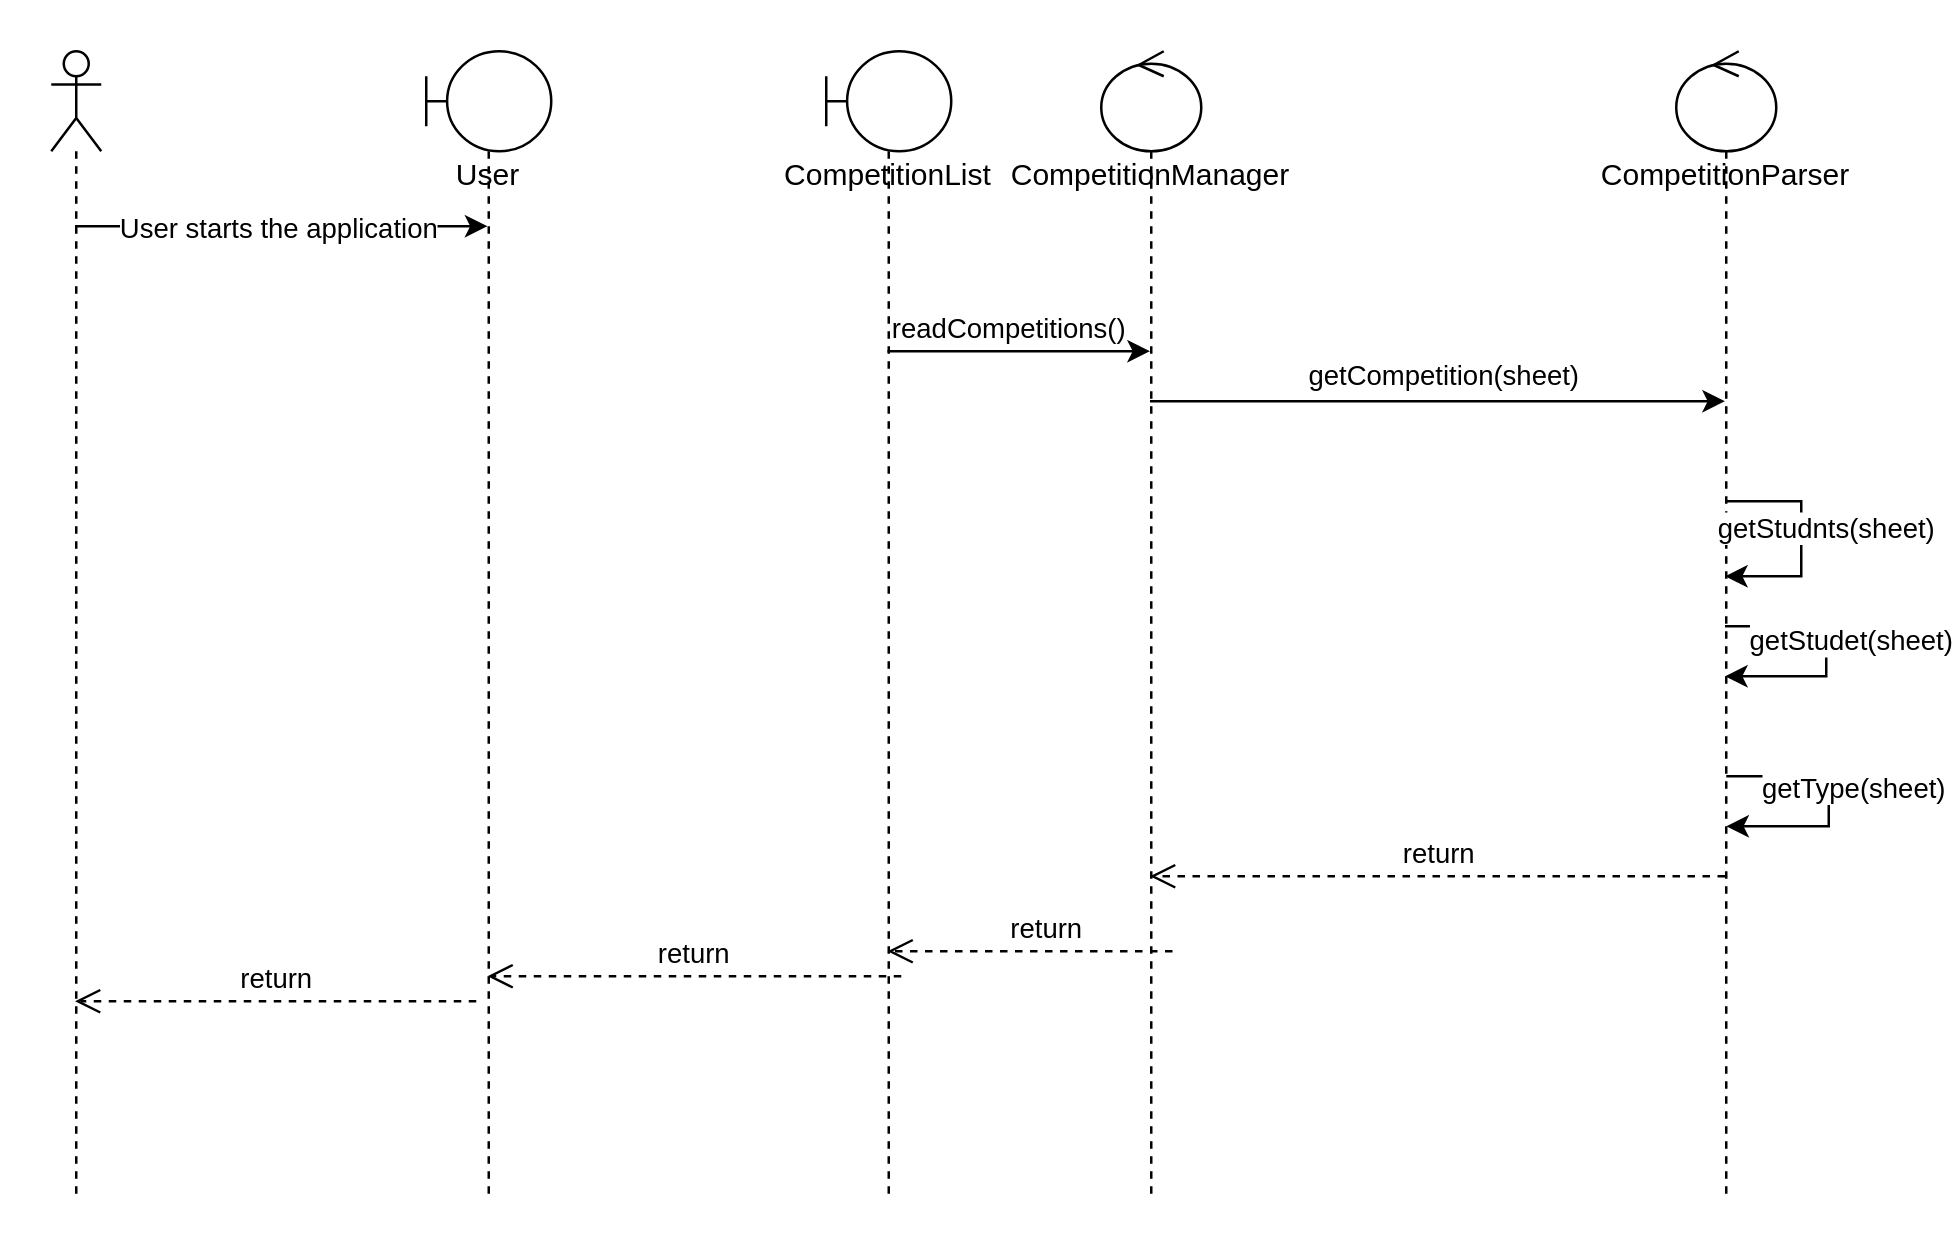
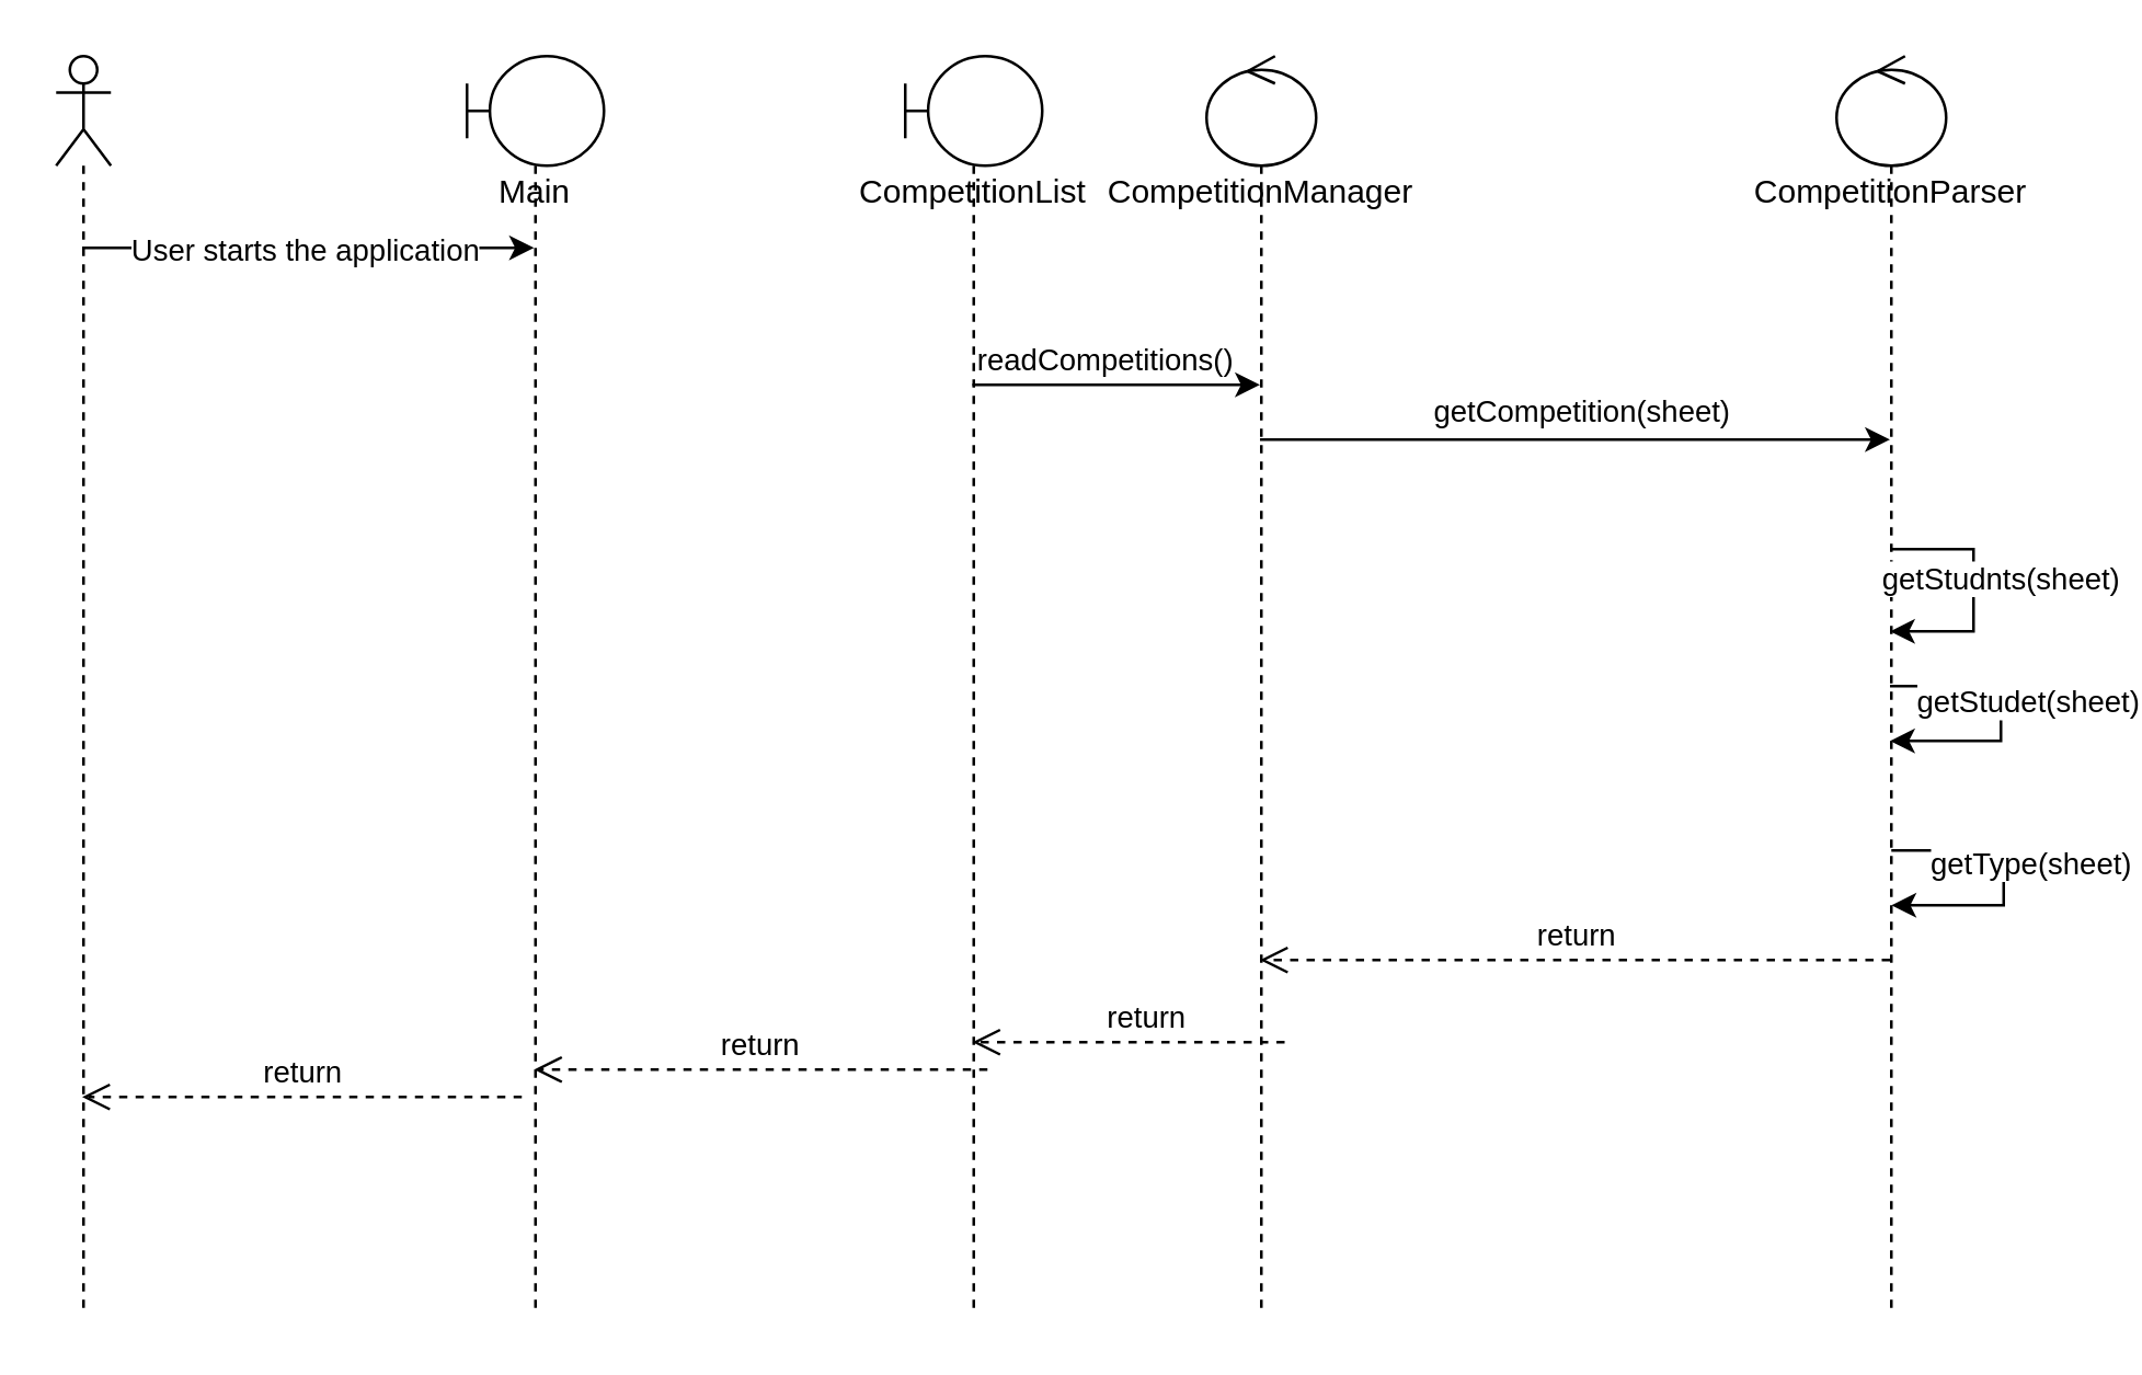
  <mxCell id="0" />
  <mxCell id="1" parent="0" />
  <mxCell id="2" style="edgeStyle=orthogonalEdgeStyle;rounded=0;orthogonalLoop=1;jettySize=auto;html=1;" edge="1" parent="1" source="4" target="5"><mxGeometry relative="1" as="geometry"><Array as="points"><mxPoint x="90" y="90" /><mxPoint x="90" y="90" /></Array></mxGeometry></mxCell>
  <mxCell id="3" value="User starts the application" style="edgeLabel;html=1;align=center;verticalAlign=middle;resizable=0;points=[];" vertex="1" connectable="0" parent="2"><mxGeometry x="-0.226" relative="1" as="geometry"><mxPoint x="17" as="offset" /></mxGeometry></mxCell>
  <mxCell id="4" value="" style="shape=umlLifeline;participant=umlActor;perimeter=lifelinePerimeter;whiteSpace=wrap;html=1;container=1;collapsible=0;recursiveResize=0;verticalAlign=top;spacingTop=36;outlineConnect=0;" vertex="1" parent="1"><mxGeometry x="20" y="20" width="20" height="460" as="geometry" /></mxCell>
- <mxCell id="5" value="User" style="shape=umlLifeline;participant=umlBoundary;perimeter=lifelinePerimeter;whiteSpace=wrap;html=1;container=1;collapsible=0;recursiveResize=0;verticalAlign=top;spacingTop=36;outlineConnect=0;" vertex="1" parent="1"><mxGeometry x="170" y="20" width="50" height="460" as="geometry" /></mxCell>
+ <mxCell id="5" value="Main" style="shape=umlLifeline;participant=umlBoundary;perimeter=lifelinePerimeter;whiteSpace=wrap;html=1;container=1;collapsible=0;recursiveResize=0;verticalAlign=top;spacingTop=36;outlineConnect=0;" vertex="1" parent="1"><mxGeometry x="170" y="20" width="50" height="460" as="geometry" /></mxCell>
  <mxCell id="6" style="edgeStyle=orthogonalEdgeStyle;rounded=0;orthogonalLoop=1;jettySize=auto;html=1;" edge="1" parent="1" source="8" target="10"><mxGeometry relative="1" as="geometry"><Array as="points"><mxPoint x="410" y="140" /><mxPoint x="410" y="140" /></Array></mxGeometry></mxCell>
  <mxCell id="7" value="readCompetitions()" style="edgeLabel;html=1;align=center;verticalAlign=middle;resizable=0;points=[];" vertex="1" connectable="0" parent="6"><mxGeometry x="-0.272" y="2" relative="1" as="geometry"><mxPoint x="10" y="-8" as="offset" /></mxGeometry></mxCell>
  <mxCell id="8" value="CompetitionList" style="shape=umlLifeline;participant=umlBoundary;perimeter=lifelinePerimeter;whiteSpace=wrap;html=1;container=1;collapsible=0;recursiveResize=0;verticalAlign=top;spacingTop=36;outlineConnect=0;" vertex="1" parent="1"><mxGeometry x="330" y="20" width="50" height="460" as="geometry" /></mxCell>
  <mxCell id="9" value="&lt;div&gt;getCompetition(sheet)&lt;/div&gt;" style="edgeStyle=orthogonalEdgeStyle;rounded=0;orthogonalLoop=1;jettySize=auto;html=1;" edge="1" parent="1" source="10" target="11"><mxGeometry x="0.007" y="10" relative="1" as="geometry"><Array as="points"><mxPoint x="550" y="160" /><mxPoint x="550" y="160" /></Array><mxPoint x="1" as="offset" /></mxGeometry></mxCell>
  <mxCell id="10" value="CompetitionManager" style="shape=umlLifeline;participant=umlControl;perimeter=lifelinePerimeter;whiteSpace=wrap;html=1;container=1;collapsible=0;recursiveResize=0;verticalAlign=top;spacingTop=36;outlineConnect=0;" vertex="1" parent="1"><mxGeometry x="440" y="20" width="40" height="460" as="geometry" /></mxCell>
  <mxCell id="11" value="CompetitionParser" style="shape=umlLifeline;participant=umlControl;perimeter=lifelinePerimeter;whiteSpace=wrap;html=1;container=1;collapsible=0;recursiveResize=0;verticalAlign=top;spacingTop=36;outlineConnect=0;" vertex="1" parent="1"><mxGeometry x="670" y="20" width="40" height="460" as="geometry" /></mxCell>
  <mxCell id="12" value="getStudnts(sheet)" style="edgeStyle=orthogonalEdgeStyle;rounded=0;orthogonalLoop=1;jettySize=auto;html=1;" edge="1" parent="1" source="11" target="11"><mxGeometry x="-0.11" y="10" relative="1" as="geometry"><Array as="points"><mxPoint x="720" y="200" /><mxPoint x="720" y="230" /></Array><mxPoint y="1" as="offset" /></mxGeometry></mxCell>
  <mxCell id="13" value="getStudet(sheet)" style="edgeStyle=orthogonalEdgeStyle;rounded=0;orthogonalLoop=1;jettySize=auto;html=1;" edge="1" parent="1" source="11" target="11"><mxGeometry x="-0.11" y="10" relative="1" as="geometry"><mxPoint x="700" y="250" as="sourcePoint" /><mxPoint x="699.5" y="240" as="targetPoint" /><Array as="points"><mxPoint x="730" y="250" /><mxPoint x="730" y="270" /></Array><mxPoint y="1" as="offset" /></mxGeometry></mxCell>
  <mxCell id="14" value="getType(sheet)" style="edgeStyle=orthogonalEdgeStyle;rounded=0;orthogonalLoop=1;jettySize=auto;html=1;" edge="1" parent="1"><mxGeometry x="-0.11" y="10" relative="1" as="geometry"><mxPoint x="690" y="310" as="sourcePoint" /><mxPoint x="690" y="330" as="targetPoint" /><Array as="points"><mxPoint x="731" y="310" /><mxPoint x="731" y="330" /></Array><mxPoint y="1" as="offset" /></mxGeometry></mxCell>
  <mxCell id="15" value="return" style="html=1;verticalAlign=bottom;endArrow=open;dashed=1;endSize=8;rounded=0;" edge="1" parent="1" source="11" target="10"><mxGeometry relative="1" as="geometry"><mxPoint x="490" y="300" as="sourcePoint" /><mxPoint x="410" y="300" as="targetPoint" /><Array as="points"><mxPoint x="570" y="350" /></Array></mxGeometry></mxCell>
  <mxCell id="16" value="return" style="html=1;verticalAlign=bottom;endArrow=open;dashed=1;endSize=8;rounded=0;" edge="1" parent="1" source="10" target="8"><mxGeometry relative="1" as="geometry"><mxPoint x="699.5" y="360" as="sourcePoint" /><mxPoint x="489.5" y="360" as="targetPoint" /><Array as="points"><mxPoint x="470" y="380" /><mxPoint x="410" y="380" /></Array></mxGeometry></mxCell>
  <mxCell id="17" value="return" style="html=1;verticalAlign=bottom;endArrow=open;dashed=1;endSize=8;rounded=0;" edge="1" parent="1" target="5"><mxGeometry relative="1" as="geometry"><mxPoint x="360" y="390" as="sourcePoint" /><mxPoint x="364.5" y="390" as="targetPoint" /><Array as="points"><mxPoint x="340" y="390" /></Array></mxGeometry></mxCell>
  <mxCell id="18" value="return" style="html=1;verticalAlign=bottom;endArrow=open;dashed=1;endSize=8;rounded=0;" edge="1" parent="1" target="4"><mxGeometry relative="1" as="geometry"><mxPoint x="190" y="400" as="sourcePoint" /><mxPoint x="204.5" y="400" as="targetPoint" /><Array as="points"><mxPoint x="180" y="400" /></Array></mxGeometry></mxCell>
